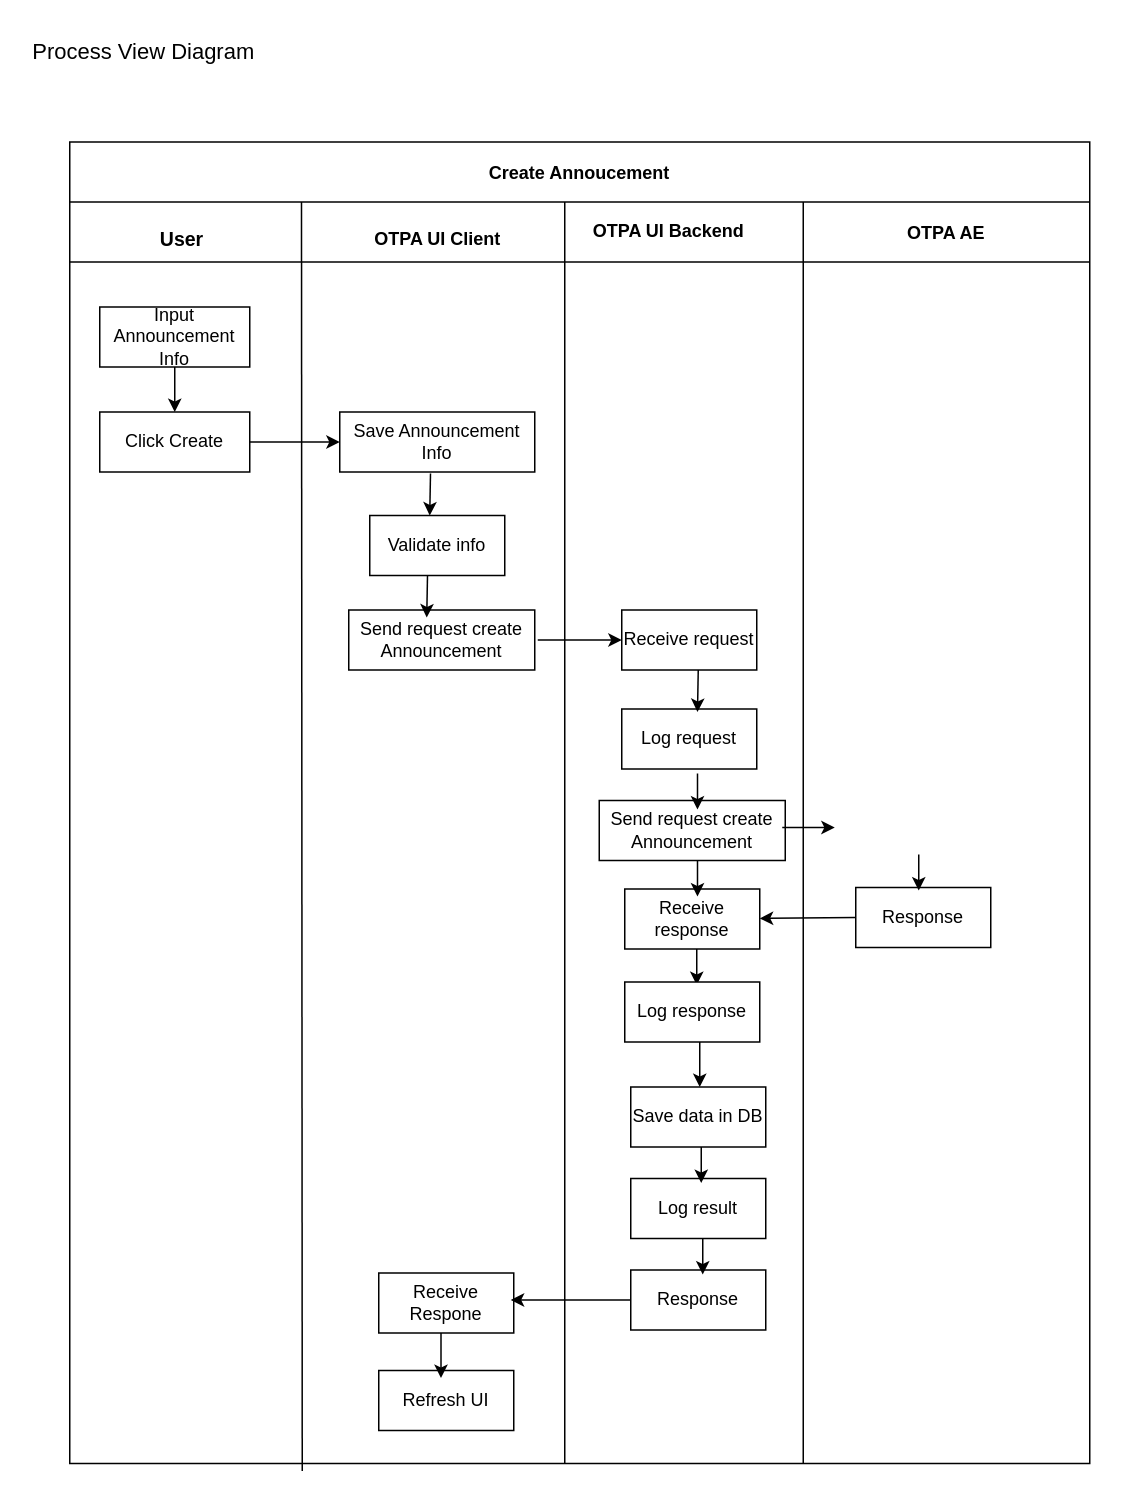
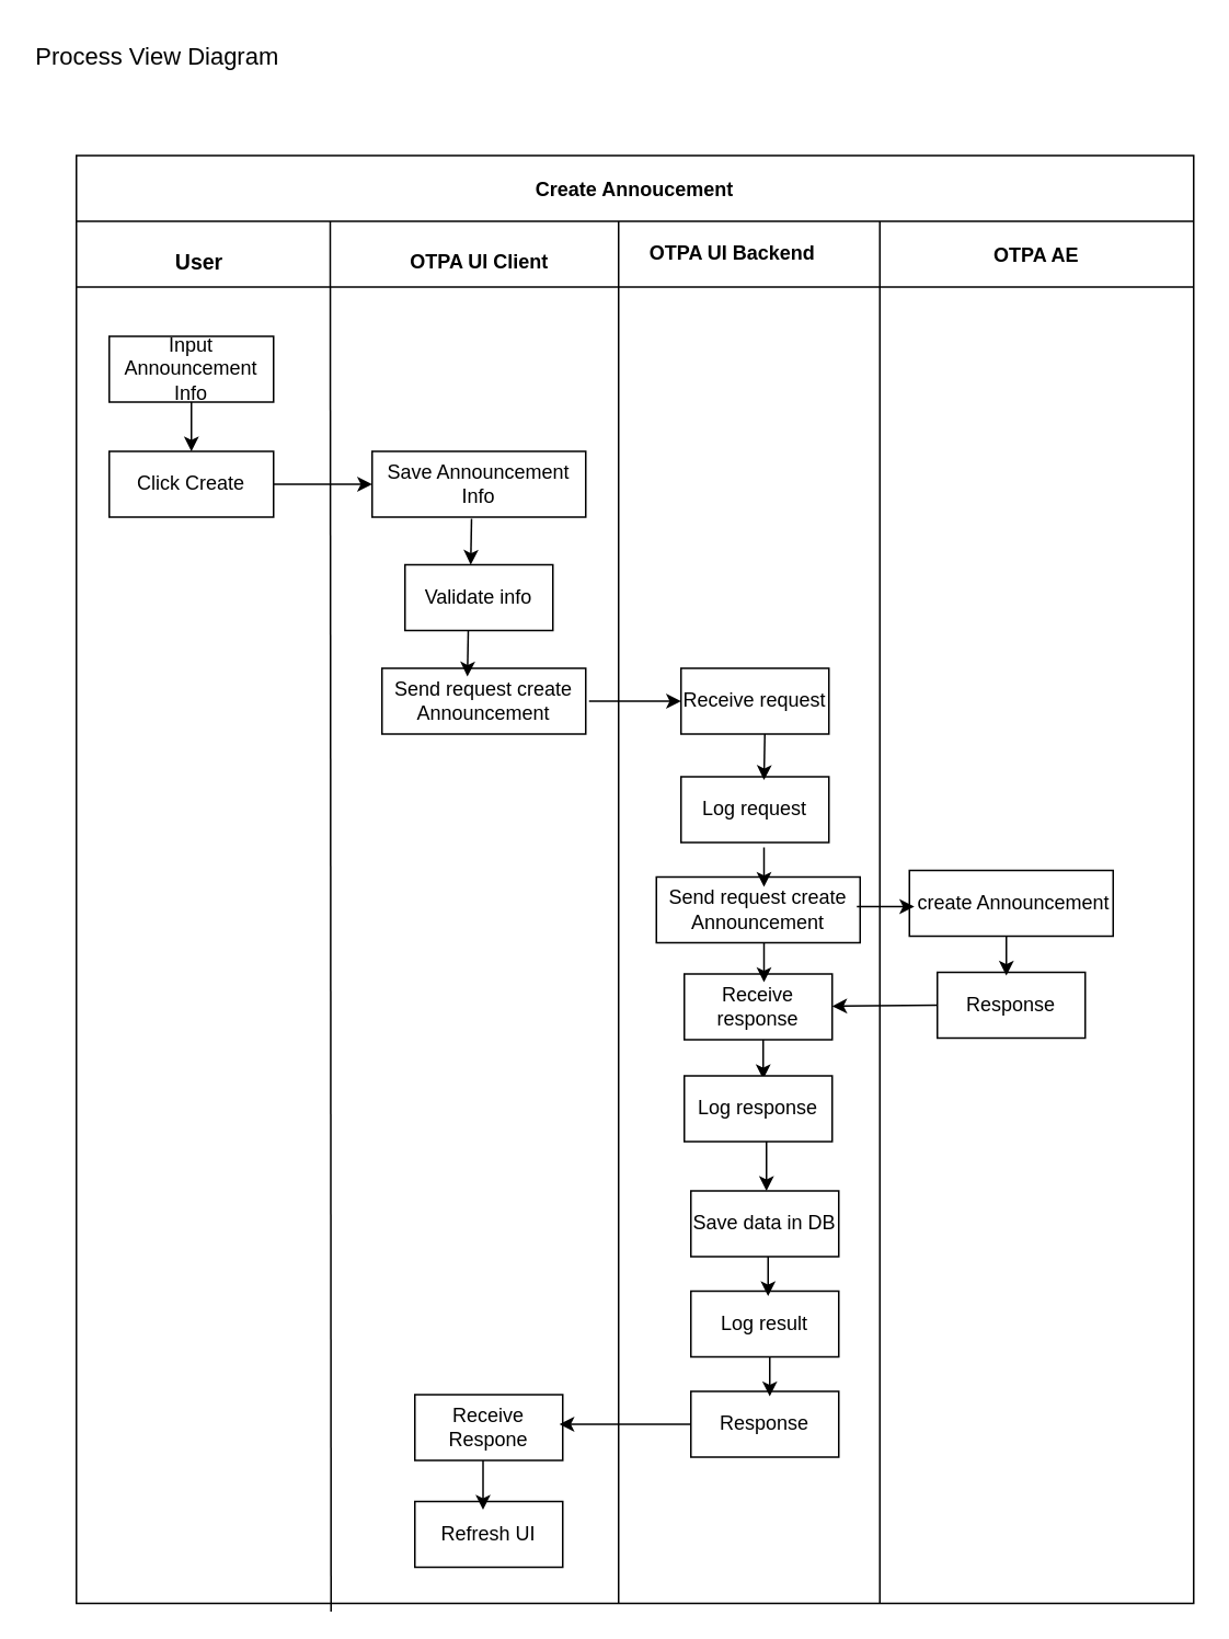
  <mxCell id="0" />
  <mxCell id="1" parent="0" />
  <mxCell id="2" value="Create Annoucement" style="shape=table;childLayout=tableLayout;startSize=40;collapsible=0;recursiveResize=0;expand=0;fillColor=none;fontStyle=1" parent="1" vertex="1"><mxGeometry x="46" y="94" width="680" height="881" as="geometry" /></mxCell>
  <mxCell id="3" value="" style="shape=tableRow;horizontal=0;swimlaneHead=0;swimlaneBody=0;top=0;left=0;bottom=0;right=0;fillColor=none;points=[[0,0.5],[1,0.5]];portConstraint=eastwest;startSize=0;collapsible=0;recursiveResize=0;expand=0;fontStyle=1;" parent="2" vertex="1"><mxGeometry y="40" width="680" height="841" as="geometry" /></mxCell>
  <mxCell id="4" value="" style="swimlane;swimlaneHead=0;swimlaneBody=0;connectable=0;fillColor=none;startSize=40;collapsible=0;recursiveResize=0;expand=0;fontStyle=1;" parent="3" vertex="1"><mxGeometry width="330" height="841" as="geometry"><mxRectangle width="330" height="841" as="alternateBounds" /></mxGeometry></mxCell>
  <mxCell id="5" value="Save Announcement Info" style="rounded=0;whiteSpace=wrap;html=1;" parent="4" vertex="1"><mxGeometry x="180" y="140" width="130" height="40" as="geometry" /></mxCell>
  <mxCell id="6" value="Validate info" style="rounded=0;whiteSpace=wrap;html=1;" parent="4" vertex="1"><mxGeometry x="200" y="209" width="90" height="40" as="geometry" /></mxCell>
  <mxCell id="7" value="Send request create Announcement" style="rounded=0;whiteSpace=wrap;html=1;" parent="4" vertex="1"><mxGeometry x="186" y="272" width="124" height="40" as="geometry" /></mxCell>
  <mxCell id="8" value="&lt;b&gt;OTPA UI Client&lt;/b&gt;" style="text;html=1;strokeColor=none;fillColor=none;align=center;verticalAlign=middle;whiteSpace=wrap;rounded=0;" parent="4" vertex="1"><mxGeometry x="200" y="10" width="91" height="30" as="geometry" /></mxCell>
  <mxCell id="9" value="&lt;span style=&quot;font-size: 13px;&quot;&gt;&lt;b&gt;User&lt;/b&gt;&lt;/span&gt;" style="text;html=1;strokeColor=none;fillColor=none;align=center;verticalAlign=middle;whiteSpace=wrap;rounded=0;" parent="4" vertex="1"><mxGeometry x="20" y="10" width="110" height="30" as="geometry" /></mxCell>
  <mxCell id="10" value="Input Announcement Info" style="rounded=0;whiteSpace=wrap;html=1;" parent="4" vertex="1"><mxGeometry x="20" y="70" width="100" height="40" as="geometry" /></mxCell>
  <mxCell id="11" value="Click Create" style="rounded=0;whiteSpace=wrap;html=1;" parent="4" vertex="1"><mxGeometry x="20" y="140" width="100" height="40" as="geometry" /></mxCell>
  <mxCell id="12" value="Receive Respone" style="rounded=0;whiteSpace=wrap;html=1;" parent="4" vertex="1"><mxGeometry x="206" y="714" width="90" height="40" as="geometry" /></mxCell>
  <mxCell id="13" value="Refresh UI" style="rounded=0;whiteSpace=wrap;html=1;" parent="4" vertex="1"><mxGeometry x="206" y="779" width="90" height="40" as="geometry" /></mxCell>
  <mxCell id="14" style="edgeStyle=orthogonalEdgeStyle;rounded=0;orthogonalLoop=1;jettySize=auto;html=1;exitX=0.5;exitY=1;exitDx=0;exitDy=0;" parent="4" edge="1"><mxGeometry relative="1" as="geometry"><mxPoint x="227.5" y="180" as="sourcePoint" /><mxPoint x="227.5" y="180" as="targetPoint" /></mxGeometry></mxCell>
  <mxCell id="15" style="edgeStyle=orthogonalEdgeStyle;rounded=0;orthogonalLoop=1;jettySize=auto;html=1;exitX=0.5;exitY=1;exitDx=0;exitDy=0;" parent="4" edge="1"><mxGeometry relative="1" as="geometry"><mxPoint x="227.5" y="250" as="sourcePoint" /><mxPoint x="227.5" y="250" as="targetPoint" /></mxGeometry></mxCell>
  <mxCell id="16" value="" style="endArrow=classic;html=1;rounded=0;exitX=0.5;exitY=1;exitDx=0;exitDy=0;" parent="4" source="10" target="11" edge="1"><mxGeometry width="50" height="50" relative="1" as="geometry"><mxPoint x="45" y="160" as="sourcePoint" /><mxPoint x="95" y="110" as="targetPoint" /></mxGeometry></mxCell>
  <mxCell id="17" value="" style="endArrow=classic;html=1;rounded=0;" parent="4" source="11" edge="1"><mxGeometry width="50" height="50" relative="1" as="geometry"><mxPoint x="100" y="220" as="sourcePoint" /><mxPoint x="180" y="160" as="targetPoint" /></mxGeometry></mxCell>
  <mxCell id="18" value="" style="endArrow=classic;html=1;rounded=0;exitX=0.5;exitY=1;exitDx=0;exitDy=0;" parent="4" edge="1"><mxGeometry width="50" height="50" relative="1" as="geometry"><mxPoint x="247.5" y="754" as="sourcePoint" /><mxPoint x="247.5" y="784" as="targetPoint" /></mxGeometry></mxCell>
  <mxCell id="19" value="" style="endArrow=none;html=1;rounded=0;" parent="4" edge="1"><mxGeometry width="50" height="50" relative="1" as="geometry"><mxPoint x="155" y="846" as="sourcePoint" /><mxPoint x="154.5" as="targetPoint" /></mxGeometry></mxCell>
  <mxCell id="20" value="" style="endArrow=classic;html=1;rounded=0;entryX=0;entryY=0.5;entryDx=0;entryDy=0;" edge="1" parent="4" target="24"><mxGeometry width="50" height="50" relative="1" as="geometry"><mxPoint x="312" y="292" as="sourcePoint" /><mxPoint x="343" y="291.5" as="targetPoint" /></mxGeometry></mxCell>
  <mxCell id="21" value="" style="endArrow=classic;html=1;rounded=0;" edge="1" parent="4"><mxGeometry width="50" height="50" relative="1" as="geometry"><mxPoint x="240.5" y="181" as="sourcePoint" /><mxPoint x="240" y="209" as="targetPoint" /></mxGeometry></mxCell>
  <mxCell id="22" value="" style="endArrow=classic;html=1;rounded=0;" edge="1" parent="4"><mxGeometry width="50" height="50" relative="1" as="geometry"><mxPoint x="238.5" y="249" as="sourcePoint" /><mxPoint x="238" y="277" as="targetPoint" /></mxGeometry></mxCell>
  <mxCell id="23" value="" style="swimlane;swimlaneHead=0;swimlaneBody=0;connectable=0;fillColor=none;startSize=40;collapsible=0;recursiveResize=0;expand=0;fontStyle=1;" parent="3" vertex="1"><mxGeometry x="330" width="159" height="841" as="geometry"><mxRectangle width="159" height="841" as="alternateBounds" /></mxGeometry></mxCell>
  <mxCell id="24" value="Receive request" style="rounded=0;whiteSpace=wrap;html=1;" parent="23" vertex="1"><mxGeometry x="38" y="272" width="90" height="40" as="geometry" /></mxCell>
  <mxCell id="25" value="Receive response" style="rounded=0;whiteSpace=wrap;html=1;" parent="23" vertex="1"><mxGeometry x="40" y="458" width="90" height="40" as="geometry" /></mxCell>
  <mxCell id="26" value="" style="endArrow=classic;html=1;rounded=0;exitX=0.5;exitY=1;exitDx=0;exitDy=0;" parent="23" edge="1"><mxGeometry width="50" height="50" relative="1" as="geometry"><mxPoint x="88" y="498" as="sourcePoint" /><mxPoint x="88" y="522" as="targetPoint" /></mxGeometry></mxCell>
  <mxCell id="27" value="" style="endArrow=classic;html=1;rounded=0;exitX=0.5;exitY=1;exitDx=0;exitDy=0;" parent="23" edge="1"><mxGeometry width="50" height="50" relative="1" as="geometry"><mxPoint x="90" y="560" as="sourcePoint" /><mxPoint x="90" y="590" as="targetPoint" /></mxGeometry></mxCell>
  <mxCell id="28" value="Log request" style="rounded=0;whiteSpace=wrap;html=1;" parent="23" vertex="1"><mxGeometry x="38" y="338" width="90" height="40" as="geometry" /></mxCell>
  <mxCell id="29" value="Send request create Announcement" style="rounded=0;whiteSpace=wrap;html=1;" vertex="1" parent="23"><mxGeometry x="23" y="399" width="124" height="40" as="geometry" /></mxCell>
  <mxCell id="30" value="Log response" style="rounded=0;whiteSpace=wrap;html=1;" vertex="1" parent="23"><mxGeometry x="40" y="520" width="90" height="40" as="geometry" /></mxCell>
  <mxCell id="31" value="Save data in DB" style="rounded=0;whiteSpace=wrap;html=1;" vertex="1" parent="23"><mxGeometry x="44" y="590" width="90" height="40" as="geometry" /></mxCell>
  <mxCell id="32" value="Log result" style="rounded=0;whiteSpace=wrap;html=1;" vertex="1" parent="23"><mxGeometry x="44" y="651" width="90" height="40" as="geometry" /></mxCell>
  <mxCell id="33" value="Response" style="rounded=0;whiteSpace=wrap;html=1;" parent="23" vertex="1"><mxGeometry x="44" y="712" width="90" height="40" as="geometry" /></mxCell>
  <mxCell id="34" value="" style="endArrow=classic;html=1;rounded=0;exitX=0.5;exitY=1;exitDx=0;exitDy=0;" edge="1" parent="23"><mxGeometry width="50" height="50" relative="1" as="geometry"><mxPoint x="91" y="630" as="sourcePoint" /><mxPoint x="91" y="654" as="targetPoint" /></mxGeometry></mxCell>
  <mxCell id="35" value="" style="endArrow=classic;html=1;rounded=0;exitX=0.5;exitY=1;exitDx=0;exitDy=0;" edge="1" parent="23"><mxGeometry width="50" height="50" relative="1" as="geometry"><mxPoint x="92" y="691" as="sourcePoint" /><mxPoint x="92" y="715" as="targetPoint" /></mxGeometry></mxCell>
  <mxCell id="36" value="" style="endArrow=classic;html=1;rounded=0;exitX=0.5;exitY=1;exitDx=0;exitDy=0;" edge="1" parent="23"><mxGeometry width="50" height="50" relative="1" as="geometry"><mxPoint x="88.5" y="439" as="sourcePoint" /><mxPoint x="88.5" y="463" as="targetPoint" /></mxGeometry></mxCell>
  <mxCell id="37" value="" style="endArrow=classic;html=1;rounded=0;exitX=0.5;exitY=1;exitDx=0;exitDy=0;" edge="1" parent="23"><mxGeometry width="50" height="50" relative="1" as="geometry"><mxPoint x="88.5" y="381" as="sourcePoint" /><mxPoint x="88.5" y="405" as="targetPoint" /></mxGeometry></mxCell>
  <mxCell id="38" value="" style="endArrow=classic;html=1;rounded=0;" edge="1" parent="23"><mxGeometry width="50" height="50" relative="1" as="geometry"><mxPoint x="89" y="312" as="sourcePoint" /><mxPoint x="88.5" y="340" as="targetPoint" /></mxGeometry></mxCell>
  <mxCell id="39" value="&lt;b&gt;OTPA UI Backend&lt;/b&gt;" style="text;html=1;strokeColor=none;fillColor=none;align=center;verticalAlign=middle;whiteSpace=wrap;rounded=0;" vertex="1" parent="23"><mxGeometry x="15" y="5" width="109" height="30" as="geometry" /></mxCell>
  <mxCell id="40" value="OTPA AE" style="swimlane;swimlaneHead=0;swimlaneBody=0;connectable=0;fillColor=none;startSize=40;collapsible=0;recursiveResize=0;expand=0;fontStyle=1;" parent="3" vertex="1"><mxGeometry x="489" width="191" height="841" as="geometry"><mxRectangle width="191" height="841" as="alternateBounds" /></mxGeometry></mxCell>
+ <mxCell id="41" value="&amp;nbsp;create Announcement" style="rounded=0;whiteSpace=wrap;html=1;" vertex="1" parent="40"><mxGeometry x="18" y="395" width="124" height="40" as="geometry" /></mxCell>
  <mxCell id="42" value="Response" style="rounded=0;whiteSpace=wrap;html=1;" vertex="1" parent="40"><mxGeometry x="35" y="457" width="90" height="40" as="geometry" /></mxCell>
  <mxCell id="43" value="" style="endArrow=classic;html=1;rounded=0;" edge="1" parent="40"><mxGeometry width="50" height="50" relative="1" as="geometry"><mxPoint x="-14" y="417" as="sourcePoint" /><mxPoint x="21" y="417" as="targetPoint" /></mxGeometry></mxCell>
  <mxCell id="44" style="edgeStyle=orthogonalEdgeStyle;rounded=0;orthogonalLoop=1;jettySize=auto;html=1;exitX=0.5;exitY=1;exitDx=0;exitDy=0;" edge="1" parent="40" source="42" target="42"><mxGeometry relative="1" as="geometry" /></mxCell>
  <mxCell id="45" value="" style="endArrow=classic;html=1;rounded=0;exitX=0.5;exitY=1;exitDx=0;exitDy=0;" edge="1" parent="40"><mxGeometry width="50" height="50" relative="1" as="geometry"><mxPoint x="77" y="435" as="sourcePoint" /><mxPoint x="77" y="459" as="targetPoint" /></mxGeometry></mxCell>
  <mxCell id="46" value="" style="endArrow=classic;html=1;rounded=0;exitX=0;exitY=0.5;exitDx=0;exitDy=0;" parent="3" target="25" edge="1" source="42"><mxGeometry width="50" height="50" relative="1" as="geometry"><mxPoint x="449.5" y="649.5" as="sourcePoint" /><mxPoint x="509.5" y="649.5" as="targetPoint" /></mxGeometry></mxCell>
  <mxCell id="47" value="" style="endArrow=classic;html=1;rounded=0;exitX=0;exitY=0.5;exitDx=0;exitDy=0;" edge="1" parent="3" source="33"><mxGeometry width="50" height="50" relative="1" as="geometry"><mxPoint x="361" y="737" as="sourcePoint" /><mxPoint x="294" y="732" as="targetPoint" /></mxGeometry></mxCell>
  <mxCell id="48" value="&lt;span style=&quot;font-size:11.0pt;line-height:&lt;br/&gt;120%;font-family:&amp;quot;Arial&amp;quot;,sans-serif;mso-fareast-font-family:Calibri;mso-fareast-theme-font:&lt;br/&gt;minor-latin;mso-ansi-language:EN-GB;mso-fareast-language:EN-US;mso-bidi-language:&lt;br/&gt;AR-SA&quot; lang=&quot;EN-GB&quot;&gt;Process View Diagram&lt;/span&gt;" style="text;html=1;align=center;verticalAlign=middle;resizable=0;points=[];autosize=1;strokeColor=none;fillColor=none;fontSize=13;" parent="1" vertex="1"><mxGeometry x="20" y="20" width="149" height="28" as="geometry" /></mxCell>
